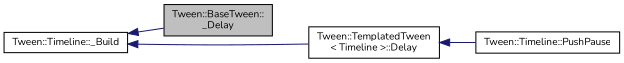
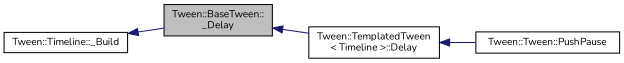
  digraph {
    fontname=Nunito
    rankdir=LR
    node [color=black fontname=Nunito fontsize=10 shape=record]
    edge [color=midnightblue dir=back fontname=Nunito fontsize=10 labelfontname=FreeSans labelfontsize=10 style=solid]
    n1 [fillcolor=grey75 fontcolor=black height=0.2 label="Tween::BaseTween::\l_Delay" style=filled width=0.4]
    n2 [height=0.2 label="Tween::TemplatedTween\l\< Timeline \>::Delay" width=0.4]
    n3 [height=0.2 label="Tween::Timeline::_Build" width=0.4]
-   n4 [height=0.2 label="Tween::Timeline::PushPause" width=0.4]
-   n3 -> n2
+   n4 [height=0.2 label="Tween::Tween::PushPause" width=0.4]
+   n1 -> n2
    n2 -> n4
    n3 -> n1
  }
